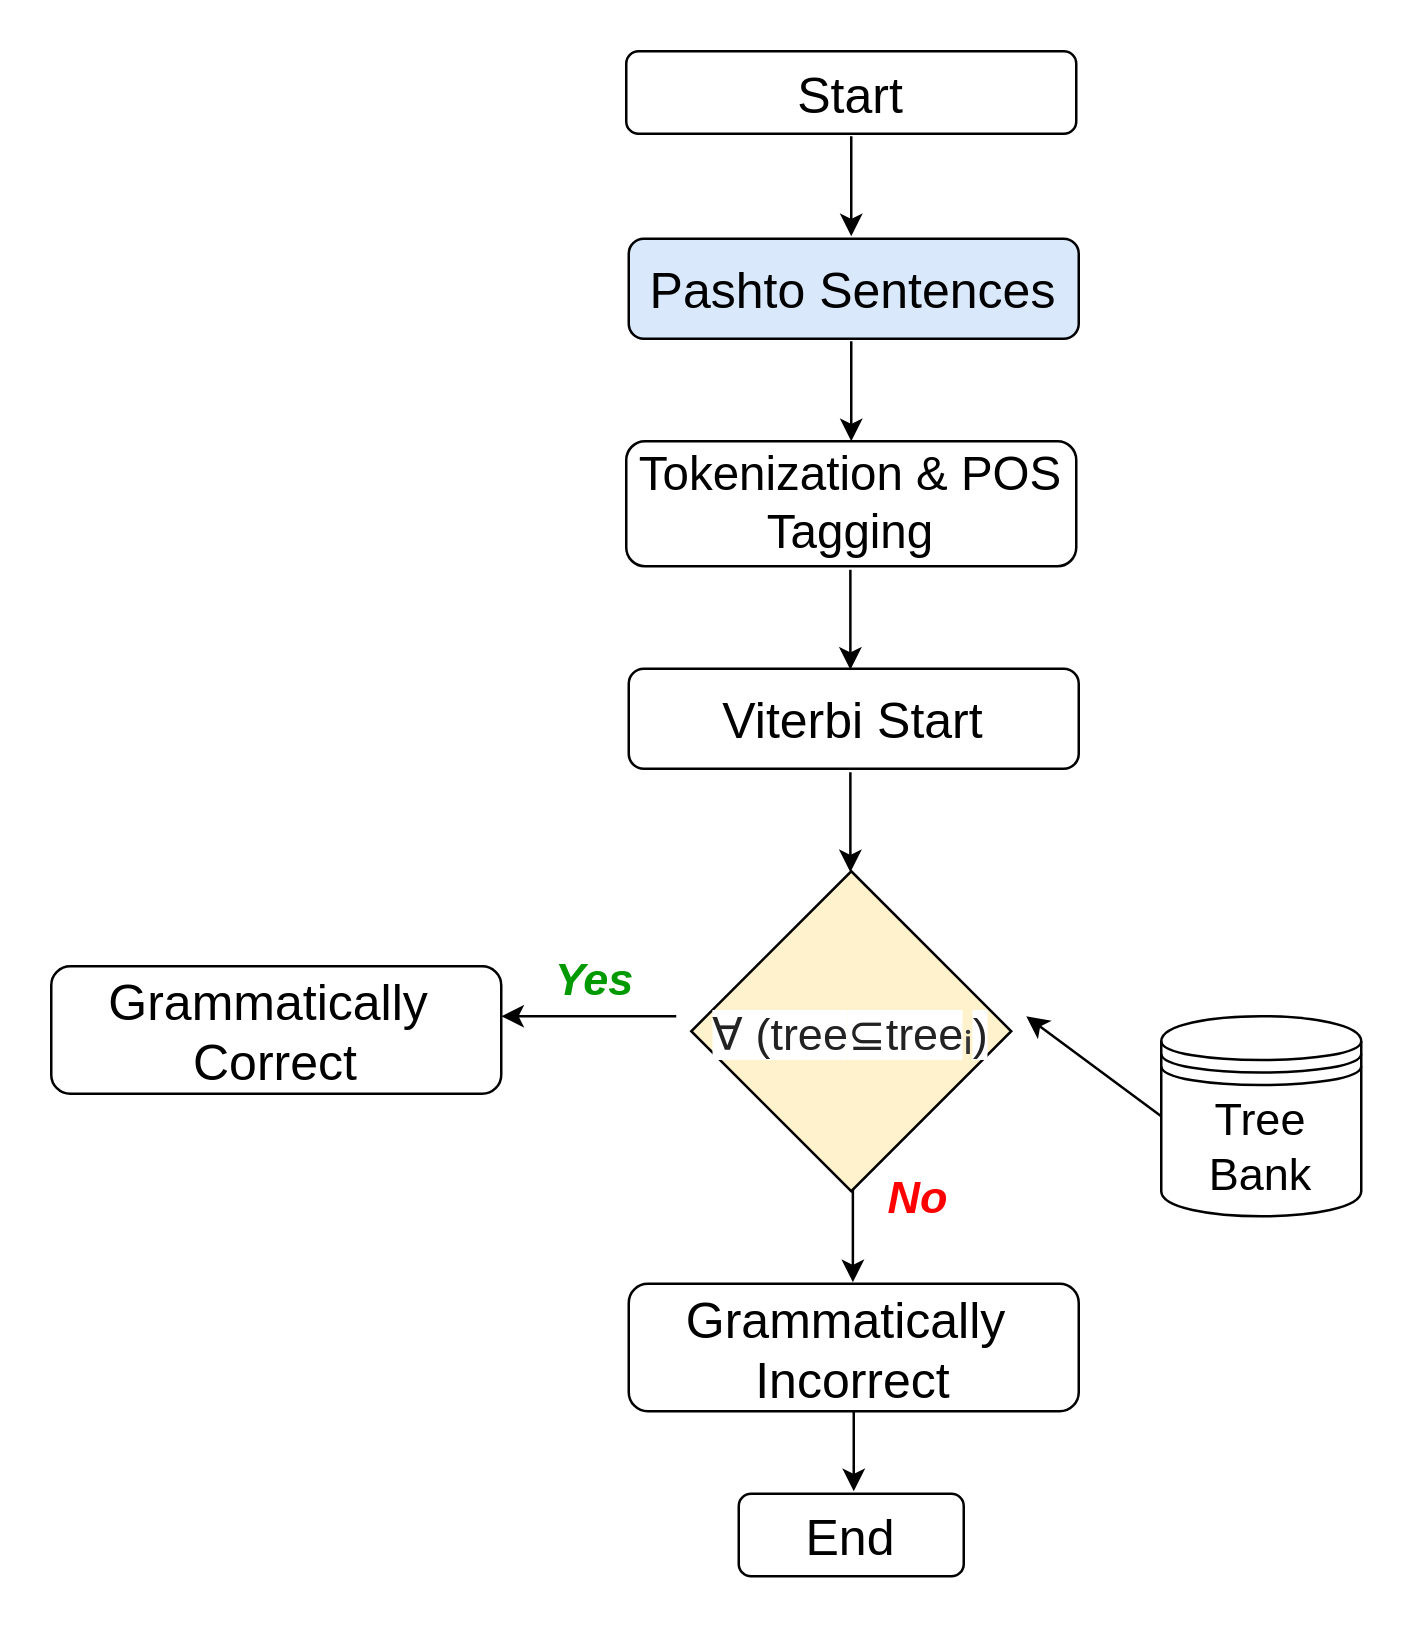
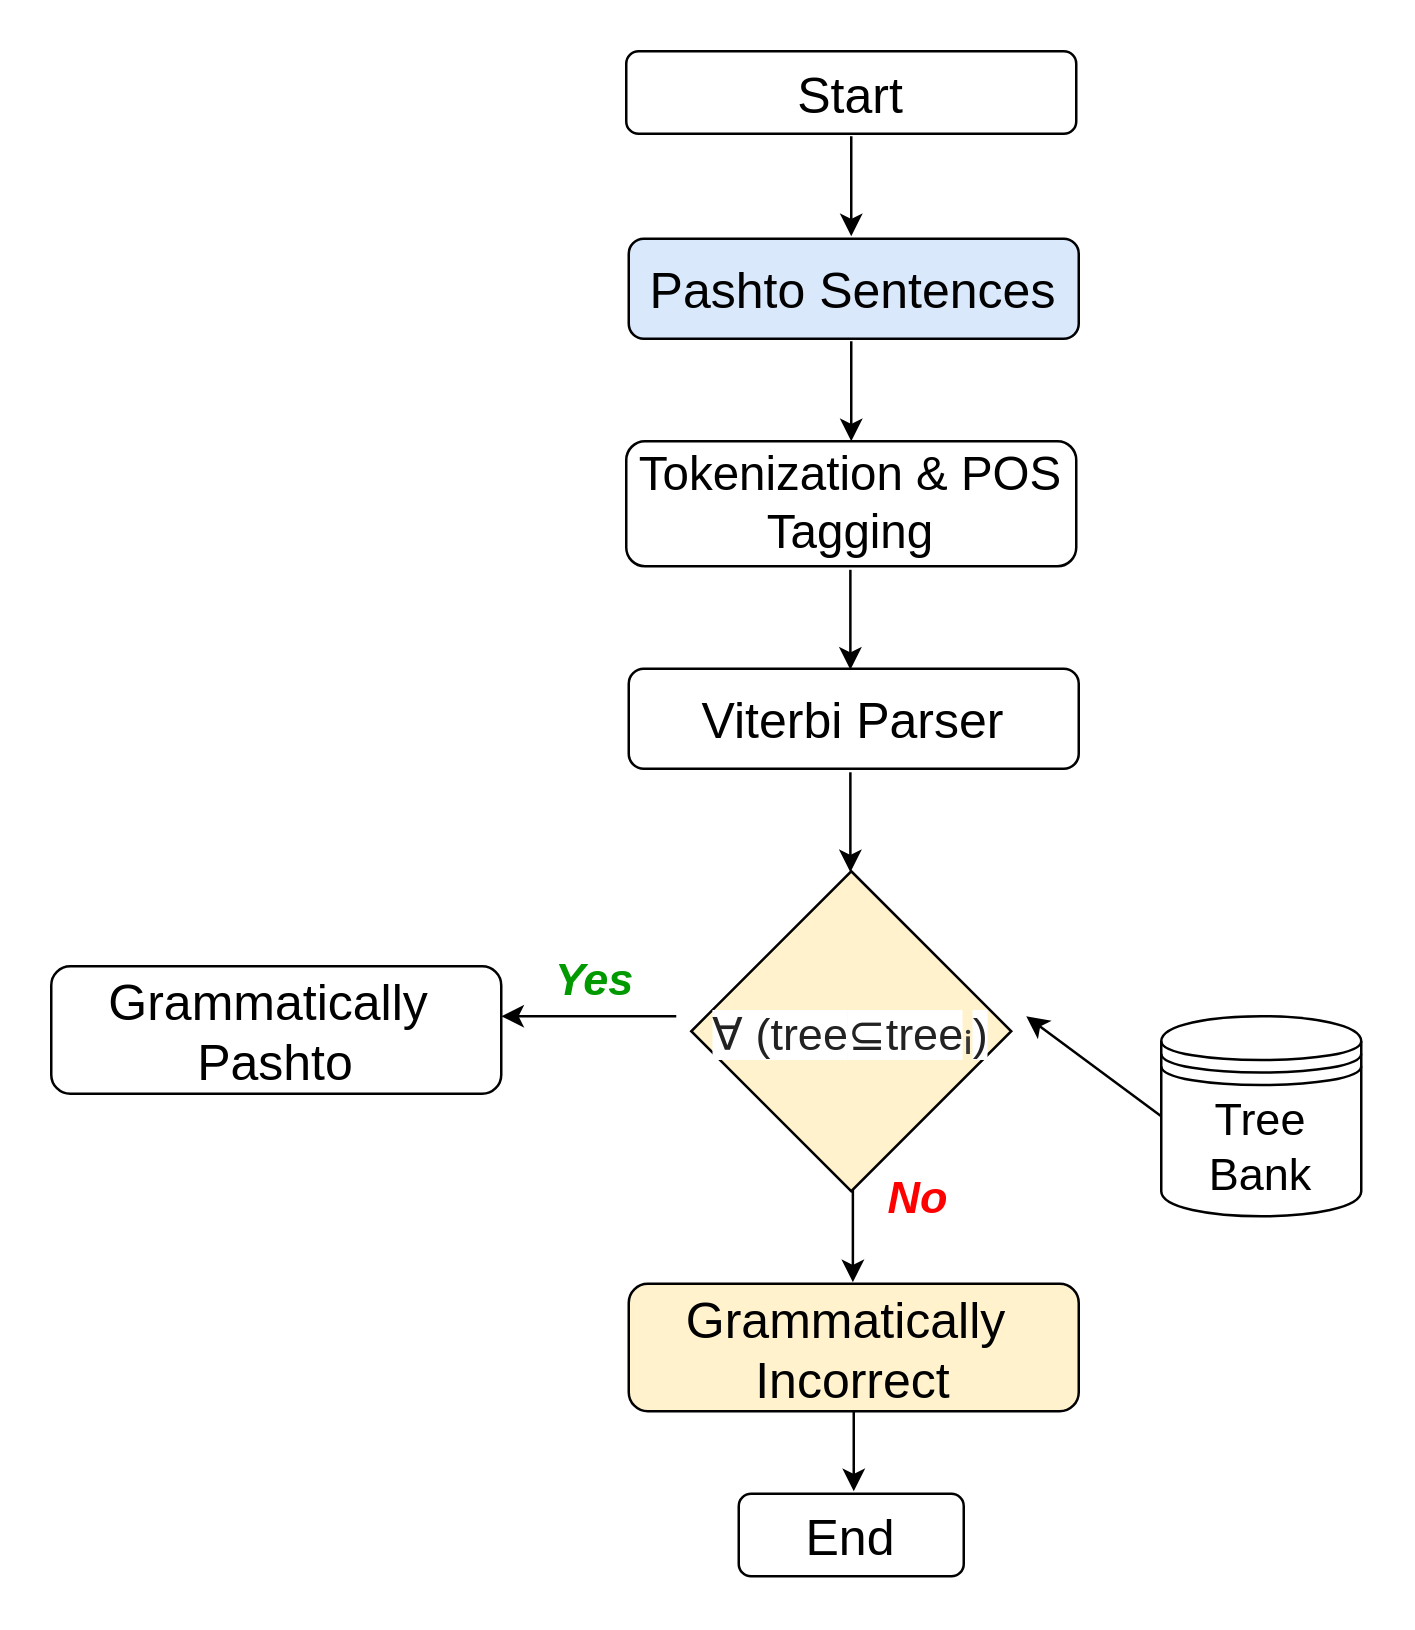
  <mxCell id="0" />
  <mxCell id="1" parent="0" />
  <mxCell id="2" value="" style="edgeStyle=orthogonalEdgeStyle;rounded=0;orthogonalLoop=1;jettySize=auto;html=1;fontSize=23;" parent="1" edge="1"><mxGeometry relative="1" as="geometry"><mxPoint x="341" y="596" as="targetPoint" /><mxPoint x="341" y="554" as="sourcePoint" /></mxGeometry></mxCell>
  <mxCell id="3" value="" style="endArrow=classic;html=1;exitX=0.5;exitY=1;exitDx=0;exitDy=0;entryX=0.5;entryY=0;entryDx=0;entryDy=0;" parent="1" edge="1"><mxGeometry width="50" height="50" relative="1" as="geometry"><mxPoint x="339.647" y="227.412" as="sourcePoint" /><mxPoint x="339.647" y="267.412" as="targetPoint" /></mxGeometry></mxCell>
  <mxCell id="4" value="&lt;font style=&quot;font-size: 18px&quot; color=&quot;#009900&quot;&gt;&lt;b&gt;&lt;i&gt;Yes&lt;/i&gt;&lt;/b&gt;&lt;/font&gt;" style="text;html=1;resizable=0;points=[];autosize=1;align=left;verticalAlign=top;spacingTop=-4;" parent="1" vertex="1"><mxGeometry x="220" y="379" width="50" height="20" as="geometry" /></mxCell>
  <mxCell id="5" value="&lt;font style=&quot;font-size: 18px&quot; color=&quot;#ff0000&quot;&gt;&lt;b&gt;&lt;i&gt;No&lt;/i&gt;&lt;/b&gt;&lt;/font&gt;" style="text;html=1;resizable=0;points=[];autosize=1;align=left;verticalAlign=top;spacingTop=-4;" parent="1" vertex="1"><mxGeometry x="353" y="466" width="40" height="20" as="geometry" /></mxCell>
  <mxCell id="6" value="" style="endArrow=classic;html=1;exitX=0.5;exitY=1;exitDx=0;exitDy=0;entryX=0.5;entryY=0;entryDx=0;entryDy=0;" parent="1" edge="1"><mxGeometry width="50" height="50" relative="1" as="geometry"><mxPoint x="340.647" y="472.412" as="sourcePoint" /><mxPoint x="340.647" y="512.412" as="targetPoint" /></mxGeometry></mxCell>
- <mxCell id="7" value="&lt;font&gt;&lt;span style=&quot;font-size: 20px&quot;&gt;Grammatically&amp;nbsp;&lt;br&gt;Correct&lt;/span&gt;&lt;/font&gt;" style="rounded=1;whiteSpace=wrap;html=1;glass=0;comic=0;shadow=0;fontStyle=0" parent="1" vertex="1"><mxGeometry x="20" y="386" width="180" height="51" as="geometry" /></mxCell>
+ <mxCell id="7" value="&lt;font&gt;&lt;span style=&quot;font-size: 20px&quot;&gt;Grammatically&amp;nbsp;&lt;br&gt;Pashto&lt;/span&gt;&lt;/font&gt;" style="rounded=1;whiteSpace=wrap;html=1;glass=0;comic=0;shadow=0;fontStyle=0" parent="1" vertex="1"><mxGeometry x="20" y="386" width="180" height="51" as="geometry" /></mxCell>
  <mxCell id="8" value="" style="endArrow=classic;html=1;" parent="1" edge="1"><mxGeometry width="50" height="50" relative="1" as="geometry"><mxPoint x="270" y="406" as="sourcePoint" /><mxPoint x="200" y="406" as="targetPoint" /></mxGeometry></mxCell>
- <mxCell id="9" value="&lt;font style=&quot;font-size: 20px&quot;&gt;Viterbi Start&lt;/font&gt;" style="rounded=1;whiteSpace=wrap;html=1;glass=0;comic=0;shadow=0;" parent="1" vertex="1"><mxGeometry x="251" y="267" width="180" height="40" as="geometry" /></mxCell>
+ <mxCell id="9" value="&lt;font style=&quot;font-size: 20px&quot;&gt;Viterbi Parser&lt;/font&gt;" style="rounded=1;whiteSpace=wrap;html=1;glass=0;comic=0;shadow=0;" parent="1" vertex="1"><mxGeometry x="251" y="267" width="180" height="40" as="geometry" /></mxCell>
  <mxCell id="10" value="" style="endArrow=classic;html=1;exitX=0.5;exitY=1;exitDx=0;exitDy=0;entryX=0.5;entryY=0;entryDx=0;entryDy=0;" parent="1" edge="1"><mxGeometry width="50" height="50" relative="1" as="geometry"><mxPoint x="339.647" y="308.412" as="sourcePoint" /><mxPoint x="339.647" y="348.412" as="targetPoint" /></mxGeometry></mxCell>
  <mxCell id="11" value="&lt;span style=&quot;white-space: normal ; font-size: 18px&quot;&gt;&lt;font style=&quot;font-size: 18px&quot;&gt;&lt;span style=&quot;color: rgb(34 , 34 , 34) ; font-family: &amp;#34;arial&amp;#34; , sans-serif ; text-align: left ; background-color: rgb(255 , 255 , 255)&quot;&gt;∀ (tree&lt;/span&gt;&lt;span style=&quot;color: rgb(34 , 34 , 34) ; font-family: &amp;#34;arial&amp;#34; , sans-serif ; text-align: left ; background-color: rgb(255 , 255 , 255)&quot;&gt;⊆tree&lt;/span&gt;&lt;/font&gt;&lt;span style=&quot;background-color: transparent ; color: rgb(55 , 54 , 55) ; font-family: &amp;#34;source sans pro&amp;#34; , &amp;#34;roboto&amp;#34; , &amp;#34;san francisco&amp;#34; , &amp;#34;segoe ui&amp;#34; , sans-serif&quot;&gt;&lt;font style=&quot;font-size: 18px&quot;&gt;ᵢ&lt;/font&gt;&lt;/span&gt;&lt;span style=&quot;color: rgb(34 , 34 , 34) ; font-family: &amp;#34;arial&amp;#34; , sans-serif ; text-align: left ; background-color: rgb(255 , 255 , 255)&quot;&gt;)&lt;/span&gt;&lt;/span&gt;" style="rhombus;whiteSpace=wrap;html=1;fontStyle=0;fontSize=23;fillColor=#fff2cc;" parent="1" vertex="1"><mxGeometry x="276" y="348" width="128" height="128" as="geometry" /></mxCell>
  <mxCell id="12" value="&lt;span&gt;&lt;font style=&quot;font-size: 19px ; line-height: 120%&quot;&gt;Tokenization &amp;amp; POS Tagging&lt;/font&gt;&lt;/span&gt;" style="rounded=1;whiteSpace=wrap;html=1;glass=0;comic=0;shadow=0;" parent="1" vertex="1"><mxGeometry x="250" y="176" width="180" height="50" as="geometry" /></mxCell>
  <mxCell id="13" value="&lt;font style=&quot;font-size: 20px&quot;&gt;Pashto Sentences&lt;/font&gt;" style="rounded=1;whiteSpace=wrap;html=1;glass=0;comic=0;shadow=0;fillColor=#dae8fc;" parent="1" vertex="1"><mxGeometry x="251" y="95" width="180" height="40" as="geometry" /></mxCell>
  <mxCell id="14" value="" style="endArrow=classic;html=1;exitX=0.5;exitY=1;exitDx=0;exitDy=0;entryX=0.5;entryY=0;entryDx=0;entryDy=0;" parent="1" edge="1"><mxGeometry width="50" height="50" relative="1" as="geometry"><mxPoint x="340" y="136" as="sourcePoint" /><mxPoint x="340" y="176" as="targetPoint" /></mxGeometry></mxCell>
  <mxCell id="15" value="&lt;font style=&quot;font-size: 20px&quot;&gt;End&lt;/font&gt;" style="rounded=1;whiteSpace=wrap;html=1;glass=0;comic=0;shadow=0;" parent="1" vertex="1"><mxGeometry x="295" y="597" width="90" height="33" as="geometry" /></mxCell>
  <mxCell id="16" value="&lt;font style=&quot;font-size: 20px&quot;&gt;Start&lt;/font&gt;" style="rounded=1;whiteSpace=wrap;html=1;glass=0;comic=0;shadow=0;" parent="1" vertex="1"><mxGeometry x="250" y="20" width="180" height="33" as="geometry" /></mxCell>
  <mxCell id="17" value="" style="endArrow=classic;html=1;exitX=0.5;exitY=1;exitDx=0;exitDy=0;entryX=0.5;entryY=0;entryDx=0;entryDy=0;" parent="1" edge="1"><mxGeometry width="50" height="50" relative="1" as="geometry"><mxPoint x="340" y="54" as="sourcePoint" /><mxPoint x="340" y="94" as="targetPoint" /></mxGeometry></mxCell>
  <mxCell id="18" value="&lt;font style=&quot;font-size: 18px&quot;&gt;Tree Bank&lt;/font&gt;" style="shape=datastore;whiteSpace=wrap;html=1;" parent="1" vertex="1"><mxGeometry x="464" y="406" width="80" height="80" as="geometry" /></mxCell>
  <mxCell id="19" value="" style="endArrow=classic;html=1;exitX=0;exitY=0.5;exitDx=0;exitDy=0;" edge="1" parent="1" source="18"><mxGeometry width="50" height="50" relative="1" as="geometry"><mxPoint x="479" y="487" as="sourcePoint" /><mxPoint x="410" y="406" as="targetPoint" /></mxGeometry></mxCell>
- <mxCell id="20" value="&lt;font&gt;&lt;span style=&quot;font-size: 20px&quot;&gt;Grammatically&amp;nbsp;&lt;br&gt;Incorrect&lt;/span&gt;&lt;/font&gt;" style="rounded=1;whiteSpace=wrap;html=1;glass=0;comic=0;shadow=0;fontStyle=0" vertex="1" parent="1"><mxGeometry x="251" y="513" width="180" height="51" as="geometry" /></mxCell>
+ <mxCell id="20" value="&lt;font&gt;&lt;span style=&quot;font-size: 20px&quot;&gt;Grammatically&amp;nbsp;&lt;br&gt;Incorrect&lt;/span&gt;&lt;/font&gt;" style="rounded=1;whiteSpace=wrap;html=1;glass=0;comic=0;shadow=0;fontStyle=0;fillColor=#fff2cc;" vertex="1" parent="1"><mxGeometry x="251" y="513" width="180" height="51" as="geometry" /></mxCell>
